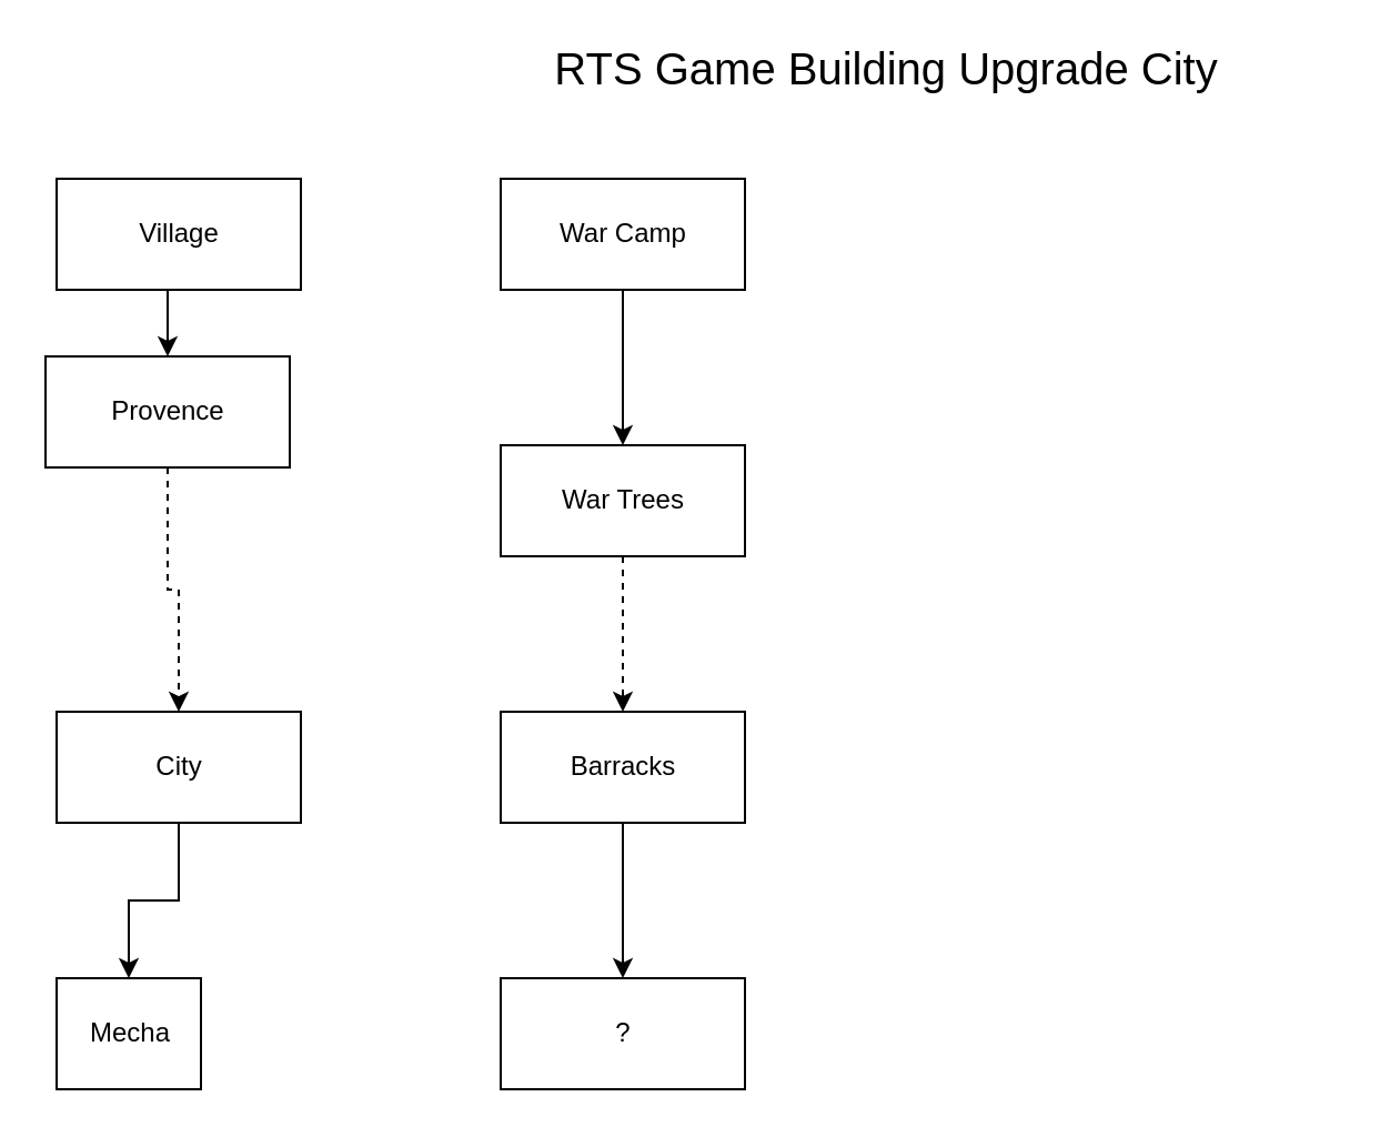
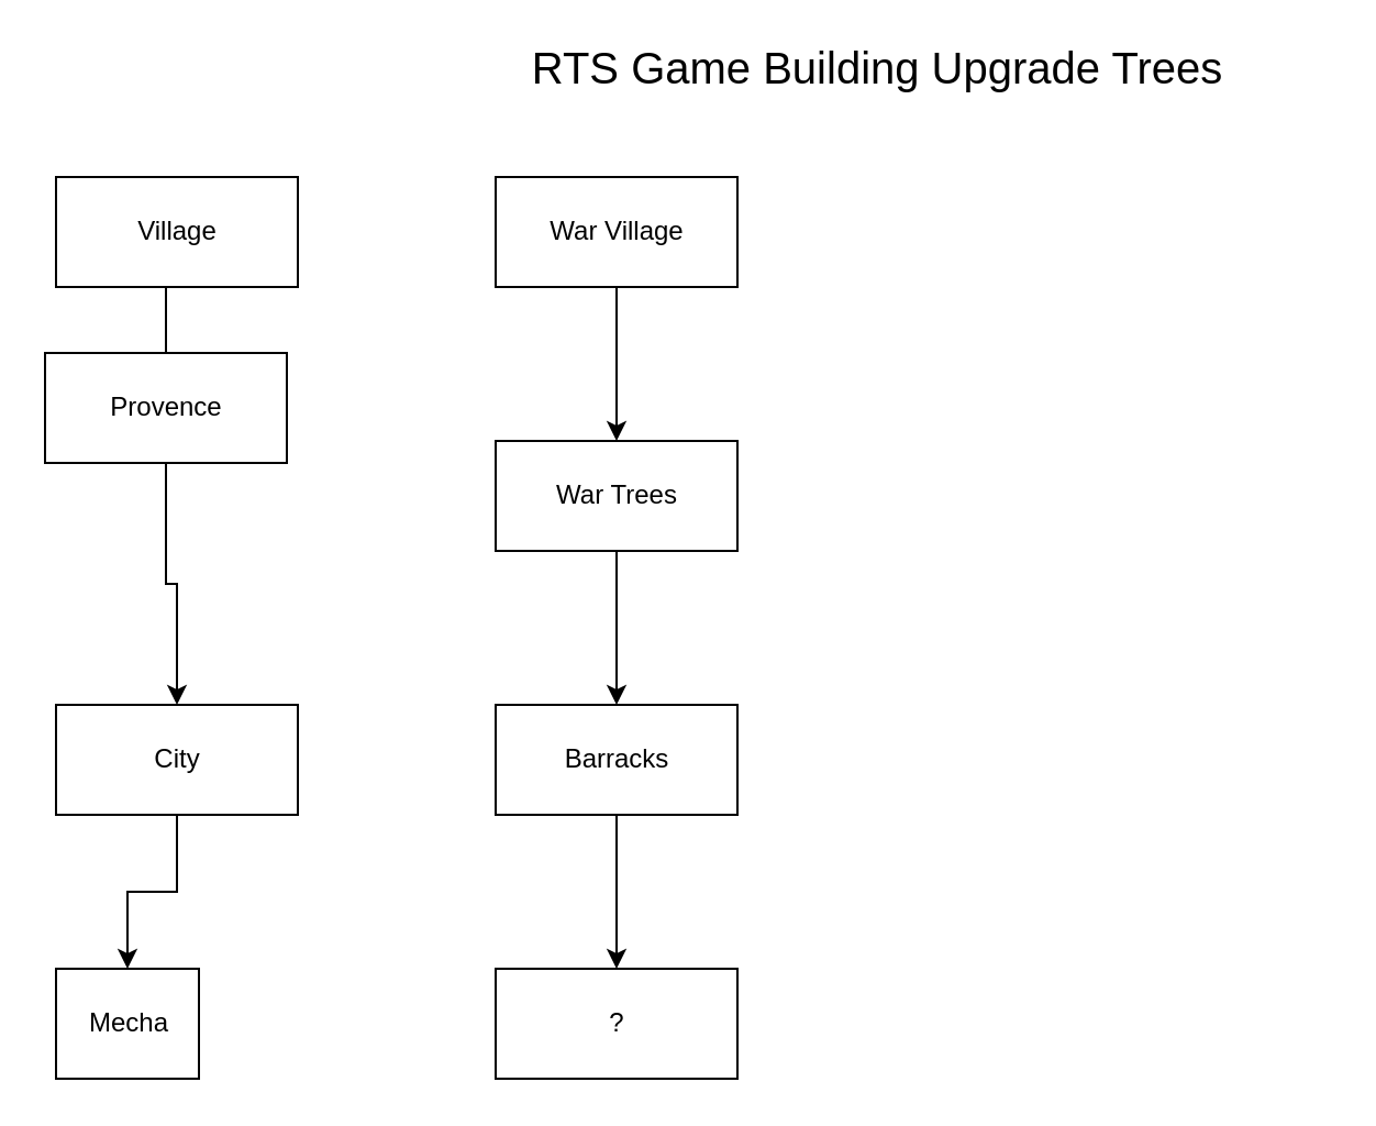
  <mxCell id="0" />
  <mxCell id="1" parent="0" />
- <mxCell id="2" style="edgeStyle=orthogonalEdgeStyle;rounded=0;orthogonalLoop=1;jettySize=auto;html=1;exitX=0.5;exitY=1;exitDx=0;exitDy=0;entryX=0.5;entryY=0;entryDx=0;entryDy=0;" edge="1" parent="1" source="3" target="5"><mxGeometry relative="1" as="geometry" /></mxCell>
+ <mxCell id="2" style="edgeStyle=orthogonalEdgeStyle;rounded=0;orthogonalLoop=1;jettySize=auto;html=1;exitX=0.5;exitY=1;exitDx=0;exitDy=0;entryX=0.5;entryY=0;entryDx=0;entryDy=0;endArrow=none;" edge="1" parent="1" source="3" target="5"><mxGeometry relative="1" as="geometry" /></mxCell>
  <mxCell id="3" value="Village" style="html=1;" vertex="1" parent="1"><mxGeometry x="25" y="80" width="110" height="50" as="geometry" /></mxCell>
- <mxCell id="4" style="edgeStyle=orthogonalEdgeStyle;rounded=0;orthogonalLoop=1;jettySize=auto;html=1;exitX=0.5;exitY=1;exitDx=0;exitDy=0;entryX=0.5;entryY=0;entryDx=0;entryDy=0;dashed=1;" edge="1" parent="1" source="5" target="7"><mxGeometry relative="1" as="geometry" /></mxCell>
+ <mxCell id="4" style="edgeStyle=orthogonalEdgeStyle;rounded=0;orthogonalLoop=1;jettySize=auto;html=1;exitX=0.5;exitY=1;exitDx=0;exitDy=0;entryX=0.5;entryY=0;entryDx=0;entryDy=0;" edge="1" parent="1" source="5" target="7"><mxGeometry relative="1" as="geometry" /></mxCell>
  <mxCell id="5" value="Provence" style="html=1;" vertex="1" parent="1"><mxGeometry x="20" y="160" width="110" height="50" as="geometry" /></mxCell>
  <mxCell id="6" style="edgeStyle=orthogonalEdgeStyle;rounded=0;orthogonalLoop=1;jettySize=auto;html=1;exitX=0.5;exitY=1;exitDx=0;exitDy=0;entryX=0.5;entryY=0;entryDx=0;entryDy=0;" edge="1" parent="1" source="7" target="8"><mxGeometry relative="1" as="geometry" /></mxCell>
  <mxCell id="7" value="City" style="html=1;" vertex="1" parent="1"><mxGeometry x="25" y="320" width="110" height="50" as="geometry" /></mxCell>
  <mxCell id="8" value="Mecha" style="html=1;" vertex="1" parent="1"><mxGeometry x="25" y="440" width="65" height="50" as="geometry" /></mxCell>
- <mxCell id="9" value="RTS Game Building Upgrade City&lt;br style=&quot;font-size: 20px;&quot;&gt;" style="text;html=1;strokeColor=none;fillColor=none;align=center;verticalAlign=middle;whiteSpace=wrap;rounded=0;fontSize=20;" vertex="1" parent="1"><mxGeometry x="194" y="20" width="410" height="20" as="geometry" /></mxCell>
+ <mxCell id="9" value="RTS Game Building Upgrade Trees&lt;br style=&quot;font-size: 20px;&quot;&gt;" style="text;html=1;strokeColor=none;fillColor=none;align=center;verticalAlign=middle;whiteSpace=wrap;rounded=0;fontSize=20;" vertex="1" parent="1"><mxGeometry x="194" y="20" width="410" height="20" as="geometry" /></mxCell>
  <mxCell id="10" style="edgeStyle=orthogonalEdgeStyle;rounded=0;orthogonalLoop=1;jettySize=auto;html=1;entryX=0.5;entryY=0;entryDx=0;entryDy=0;fontSize=20;" edge="1" parent="1" source="11" target="13"><mxGeometry relative="1" as="geometry" /></mxCell>
- <mxCell id="11" value="War Camp" style="html=1;" vertex="1" parent="1"><mxGeometry x="225" y="80" width="110" height="50" as="geometry" /></mxCell>
- <mxCell id="12" style="edgeStyle=orthogonalEdgeStyle;rounded=0;orthogonalLoop=1;jettySize=auto;html=1;entryX=0.5;entryY=0;entryDx=0;entryDy=0;fontSize=20;dashed=1;" edge="1" parent="1" source="13" target="15"><mxGeometry relative="1" as="geometry" /></mxCell>
+ <mxCell id="11" value="War Village" style="html=1;" vertex="1" parent="1"><mxGeometry x="225" y="80" width="110" height="50" as="geometry" /></mxCell>
+ <mxCell id="12" style="edgeStyle=orthogonalEdgeStyle;rounded=0;orthogonalLoop=1;jettySize=auto;html=1;entryX=0.5;entryY=0;entryDx=0;entryDy=0;fontSize=20;" edge="1" parent="1" source="13" target="15"><mxGeometry relative="1" as="geometry" /></mxCell>
  <mxCell id="13" value="War Trees" style="html=1;" vertex="1" parent="1"><mxGeometry x="225" y="200" width="110" height="50" as="geometry" /></mxCell>
  <mxCell id="14" style="edgeStyle=orthogonalEdgeStyle;rounded=0;orthogonalLoop=1;jettySize=auto;html=1;entryX=0.5;entryY=0;entryDx=0;entryDy=0;fontSize=20;" edge="1" parent="1" source="15" target="16"><mxGeometry relative="1" as="geometry" /></mxCell>
  <mxCell id="15" value="Barracks" style="html=1;" vertex="1" parent="1"><mxGeometry x="225" y="320" width="110" height="50" as="geometry" /></mxCell>
  <mxCell id="16" value="?" style="html=1;" vertex="1" parent="1"><mxGeometry x="225" y="440" width="110" height="50" as="geometry" /></mxCell>
